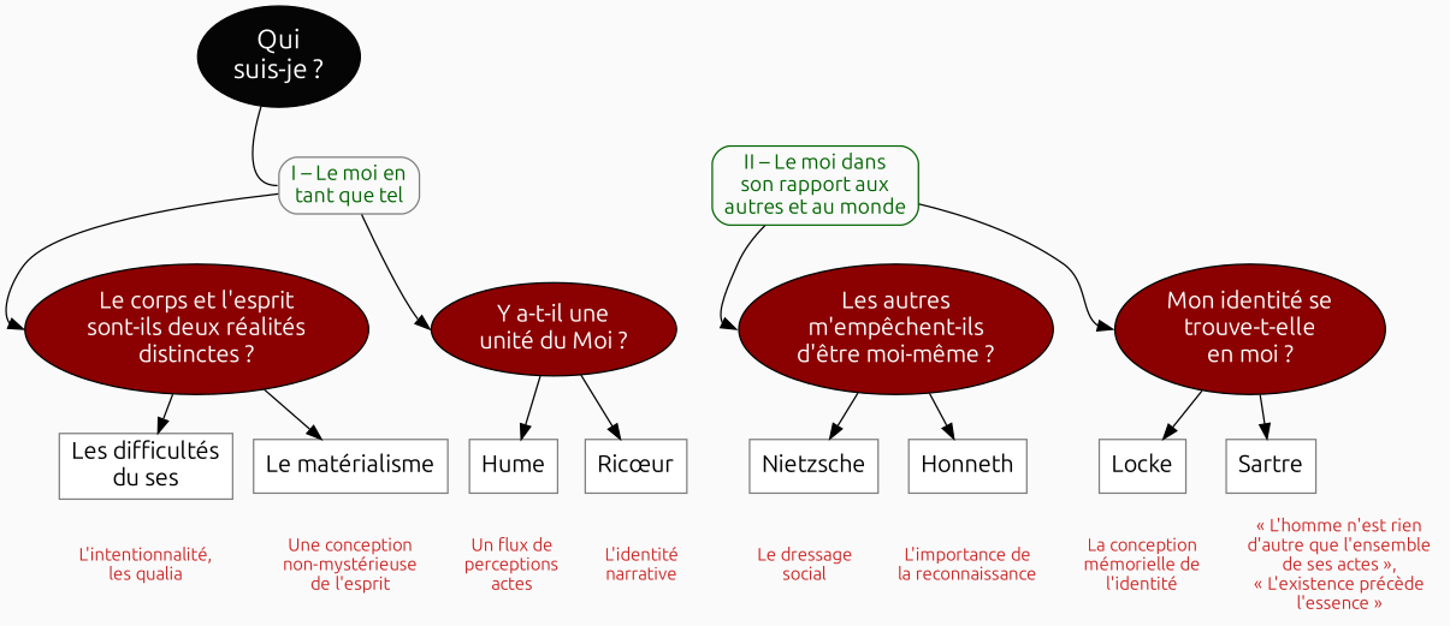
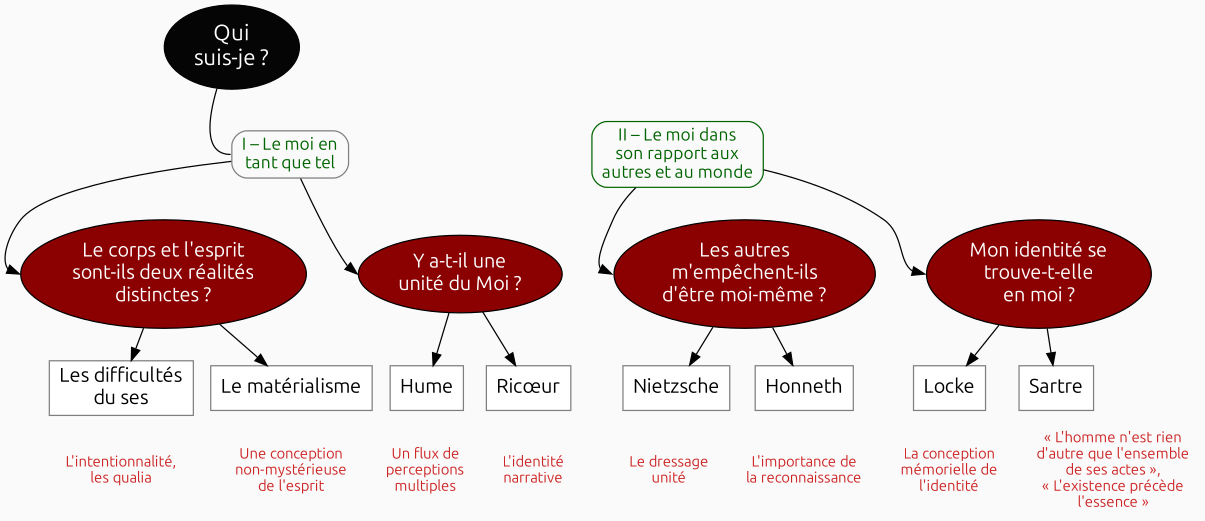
  digraph {
    bgcolor=grey98
    fontname=Ubuntu
    nodesep=0.2
    rankdir=TB
    ranksep=0.1
    splines=true
    style=filled
    node [color=grey50 fillcolor=grey98 fontcolor=black fontname=Ubuntu fontsize=16 shape=box style=filled]
    edge [fontname=Ubuntu minlen=3 style=invis]
    n1 [fontcolor=darkgreen fontsize=14 label="I – Le moi en\ntant que tel" shape=rect style="filled, rounded"]
    n2 [color=darkgreen fontcolor=darkgreen fontsize=14 label="II – Le moi dans\nson rapport aux\nautres et au monde" shape=rect style="filled, rounded"]
    n3 [color=black fillcolor=red4 fontcolor=white label="Le corps et l'esprit\nsont-ils deux réalités\ndistinctes ?" shape=oval]
    n4 [color=black fillcolor=red4 fontcolor=white label="Y a-t-il une\nunité du Moi ?" shape=oval]
    n5 [color=black fillcolor=red4 fontcolor=white label="Les autres\nm'empêchent-ils\nd'être moi-même ?" shape=oval]
    n6 [color=black fillcolor=red4 fontcolor=white label="Mon identité se\ntrouve-t-elle\nen moi ?" shape=oval]
    n7 [fillcolor=white label="Les difficultés\ndu ses"]
    n8 [fillcolor=white label=Hume]
    n9 [fillcolor=white label="Ricœur"]
    n10 [fillcolor=white label=Nietzsche]
    n11 [fillcolor=white label=Honneth]
    n12 [fillcolor=white label=Locke]
    n13 [fillcolor=white label="Le matérialisme"]
    n14 [fillcolor=white label=Sartre]
    n15 [fontcolor=firebrick3 fontsize=12 label="L'intentionnalité,\nles qualia" shape=plaintext style="filled,rounded"]
-   n16 [fontcolor=firebrick3 fontsize=12 label="Un flux de\nperceptions\nactes" shape=plaintext style="filled,rounded"]
+   n16 [fontcolor=firebrick3 fontsize=12 label="Un flux de\nperceptions\nmultiples" shape=plaintext style="filled,rounded"]
    n17 [fontcolor=firebrick3 fontsize=12 label="L'identité\nnarrative" shape=plaintext style="filled,rounded"]
-   n18 [fontcolor=firebrick3 fontsize=12 label="Le dressage\nsocial" shape=plaintext style="filled,rounded"]
+   n18 [fontcolor=firebrick3 fontsize=12 label="Le dressage\nunité" shape=plaintext style="filled,rounded"]
    n19 [fontcolor=firebrick3 fontsize=12 label="L'importance de\nla reconnaissance" shape=plaintext style="filled,rounded"]
    n20 [fontcolor=firebrick3 fontsize=12 label="La conception\nmémorielle de\nl'identité" shape=plaintext style="filled,rounded"]
    n21 [fillcolor=grey2 fontcolor=white fontsize=18 label="Qui\nsuis-je ?" color="" shape=""]
    n22 [fontcolor=firebrick3 fontsize=12 label="Une conception\nnon-mystérieuse\nde l'esprit" shape=plaintext style="filled,rounded"]
    n23 [fontcolor=firebrick3 fontsize=12 label="« L'homme n'est rien\nd'autre que l'ensemble\nde ses actes »,\n« L'existence précède\nl'essence »" shape=plaintext style="filled,rounded"]
    subgraph sub_1 {
      rank=same
      n1
      n2
    }
    subgraph sub_2 {
      rank=same
      n3
      n4
      n5
      n6
    }
    subgraph sub_3 {
      rank=same
      n7
      n8
    }
    subgraph sub_4 {
      rank=same
      n9
      n10
    }
    subgraph sub_5 {
      rank=same
      n11
      n12
    }
    n1 -> n2 [minlen=14]
    n1 -> n3 [headport=w style=""]
    n1 -> n4 [headport=w style=""]
    n2 -> n5 [headport=w style=""]
    n2 -> n6 [headport=w style=""]
    n3 -> n4
    n3 -> n7 [style=""]
    n3 -> n13 [style=""]
    n4 -> n5
    n4 -> n8 [style=""]
    n4 -> n9 [style=""]
    n5 -> n6
    n5 -> n10 [style=""]
    n5 -> n11 [style=""]
    n6 -> n12 [style=""]
    n6 -> n14 [style=""]
    n7 -> n8
    n7 -> n15 [minlen=1]
    n8 -> n16 [minlen=1]
    n9 -> n10
    n9 -> n17 [minlen=1]
    n10 -> n18 [minlen=1]
    n11 -> n12
    n11 -> n19 [minlen=1]
    n12 -> n20 [minlen=1]
    n13 -> n22 [minlen=1]
    n14 -> n23 [minlen=1]
    n21 -> n1 [arrowhead=none headport=w style=""]
  }
